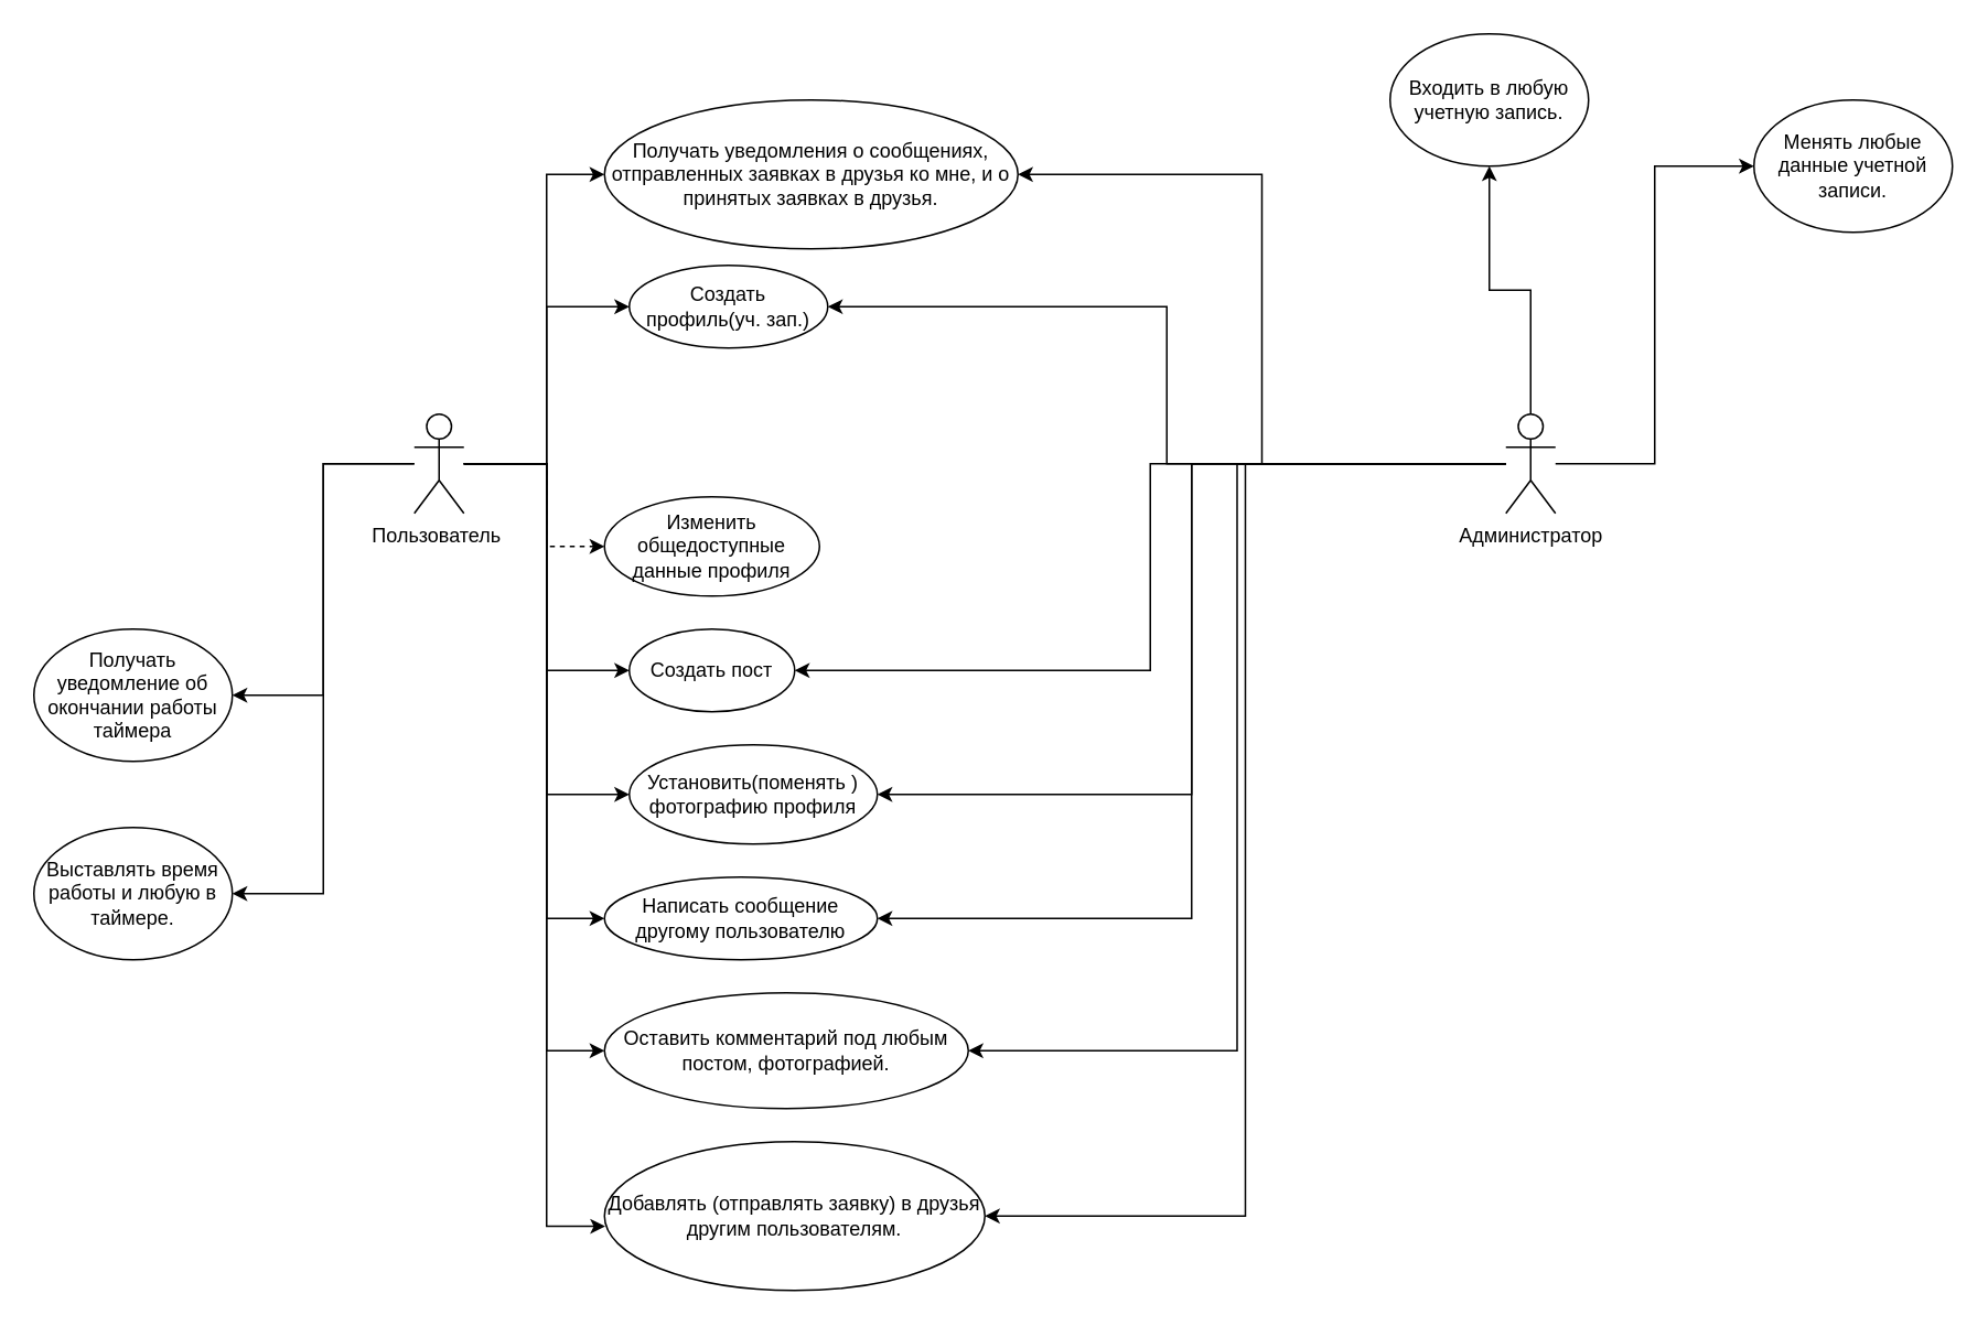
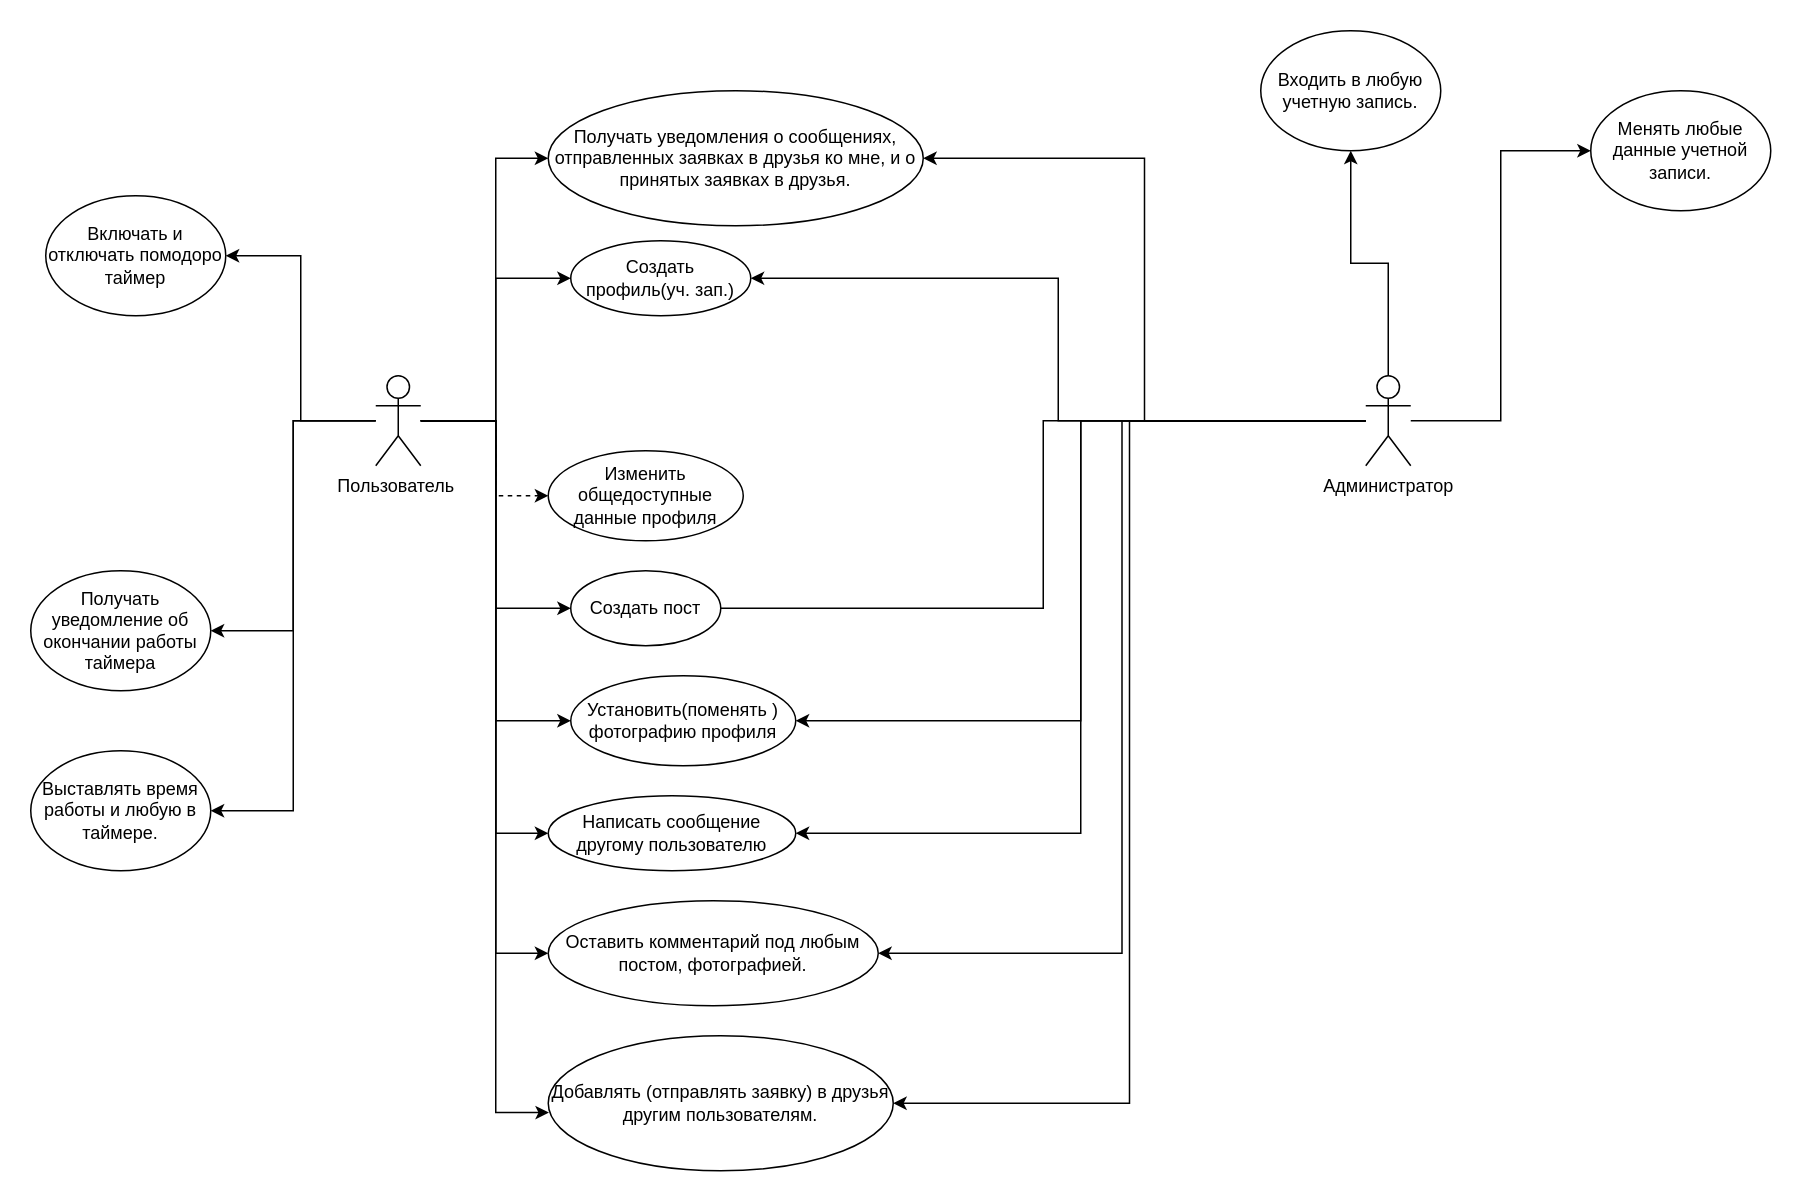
  <mxCell id="0" />
  <mxCell id="1" parent="0" />
  <mxCell id="2" style="edgeStyle=orthogonalEdgeStyle;rounded=0;orthogonalLoop=1;jettySize=auto;html=1;entryX=0;entryY=0.5;entryDx=0;entryDy=0;" parent="1" source="13" target="24" edge="1"><mxGeometry relative="1" as="geometry" /></mxCell>
  <mxCell id="3" style="edgeStyle=orthogonalEdgeStyle;rounded=0;orthogonalLoop=1;jettySize=auto;html=1;dashed=1;" parent="1" source="13" target="25" edge="1"><mxGeometry relative="1" as="geometry"><Array as="points"><mxPoint x="330" y="280" /><mxPoint x="330" y="330" /></Array></mxGeometry></mxCell>
  <mxCell id="4" style="edgeStyle=orthogonalEdgeStyle;rounded=0;orthogonalLoop=1;jettySize=auto;html=1;entryX=0;entryY=0.5;entryDx=0;entryDy=0;" parent="1" source="13" target="28" edge="1"><mxGeometry relative="1" as="geometry" /></mxCell>
  <mxCell id="5" style="edgeStyle=orthogonalEdgeStyle;rounded=0;orthogonalLoop=1;jettySize=auto;html=1;entryX=0;entryY=0.5;entryDx=0;entryDy=0;" parent="1" source="13" target="27" edge="1"><mxGeometry relative="1" as="geometry" /></mxCell>
  <mxCell id="6" style="edgeStyle=orthogonalEdgeStyle;rounded=0;orthogonalLoop=1;jettySize=auto;html=1;entryX=0;entryY=0.5;entryDx=0;entryDy=0;" parent="1" source="13" target="26" edge="1"><mxGeometry relative="1" as="geometry"><Array as="points"><mxPoint x="330" y="280" /><mxPoint x="330" y="555" /></Array></mxGeometry></mxCell>
  <mxCell id="7" style="edgeStyle=orthogonalEdgeStyle;rounded=0;orthogonalLoop=1;jettySize=auto;html=1;entryX=0;entryY=0.5;entryDx=0;entryDy=0;" parent="1" source="13" target="29" edge="1"><mxGeometry relative="1" as="geometry"><Array as="points"><mxPoint x="330" y="280" /><mxPoint x="330" y="635" /></Array></mxGeometry></mxCell>
  <mxCell id="8" style="edgeStyle=orthogonalEdgeStyle;rounded=0;orthogonalLoop=1;jettySize=auto;html=1;entryX=0.002;entryY=0.569;entryDx=0;entryDy=0;entryPerimeter=0;" parent="1" source="13" target="30" edge="1"><mxGeometry relative="1" as="geometry"><Array as="points"><mxPoint x="330" y="280" /><mxPoint x="330" y="741" /></Array></mxGeometry></mxCell>
  <mxCell id="9" style="edgeStyle=orthogonalEdgeStyle;rounded=0;orthogonalLoop=1;jettySize=auto;html=1;entryX=0;entryY=0.5;entryDx=0;entryDy=0;" parent="1" source="13" target="31" edge="1"><mxGeometry relative="1" as="geometry"><Array as="points"><mxPoint x="330" y="280" /><mxPoint x="330" y="105" /></Array></mxGeometry></mxCell>
+ <mxCell id="10" style="edgeStyle=orthogonalEdgeStyle;rounded=0;orthogonalLoop=1;jettySize=auto;html=1;entryX=1;entryY=0.5;entryDx=0;entryDy=0;" edge="1" parent="1" source="13" target="34"><mxGeometry relative="1" as="geometry" /></mxCell>
  <mxCell id="11" style="edgeStyle=orthogonalEdgeStyle;rounded=0;orthogonalLoop=1;jettySize=auto;html=1;entryX=1;entryY=0.5;entryDx=0;entryDy=0;" edge="1" parent="1" source="13" target="35"><mxGeometry relative="1" as="geometry" /></mxCell>
  <mxCell id="12" style="edgeStyle=orthogonalEdgeStyle;rounded=0;orthogonalLoop=1;jettySize=auto;html=1;entryX=1;entryY=0.5;entryDx=0;entryDy=0;" edge="1" parent="1" source="13" target="36"><mxGeometry relative="1" as="geometry" /></mxCell>
  <mxCell id="13" value="Пользователь&amp;nbsp;" style="shape=umlActor;verticalLabelPosition=bottom;verticalAlign=top;html=1;outlineConnect=0;" parent="1" vertex="1"><mxGeometry x="250" y="250" width="30" height="60" as="geometry" /></mxCell>
  <mxCell id="14" style="edgeStyle=orthogonalEdgeStyle;rounded=0;orthogonalLoop=1;jettySize=auto;html=1;entryX=1;entryY=0.5;entryDx=0;entryDy=0;" parent="1" source="23" target="31" edge="1"><mxGeometry relative="1" as="geometry"><mxPoint x="730" y="200" as="targetPoint" /></mxGeometry></mxCell>
  <mxCell id="15" style="edgeStyle=orthogonalEdgeStyle;rounded=0;orthogonalLoop=1;jettySize=auto;html=1;entryX=1;entryY=0.5;entryDx=0;entryDy=0;" parent="1" source="23" target="24" edge="1"><mxGeometry relative="1" as="geometry" /></mxCell>
- <mxCell id="16" style="edgeStyle=orthogonalEdgeStyle;rounded=0;orthogonalLoop=1;jettySize=auto;html=1;entryX=1;entryY=0.5;entryDx=0;entryDy=0;" parent="1" source="23" target="28" edge="1"><mxGeometry relative="1" as="geometry" /></mxCell>
+ <mxCell id="16" style="edgeStyle=orthogonalEdgeStyle;rounded=0;orthogonalLoop=1;jettySize=auto;html=1;entryX=1;entryY=0.5;entryDx=0;entryDy=0;endArrow=none;" parent="1" source="23" target="28" edge="1"><mxGeometry relative="1" as="geometry" /></mxCell>
  <mxCell id="17" style="edgeStyle=orthogonalEdgeStyle;rounded=0;orthogonalLoop=1;jettySize=auto;html=1;entryX=1;entryY=0.5;entryDx=0;entryDy=0;" parent="1" source="23" target="27" edge="1"><mxGeometry relative="1" as="geometry" /></mxCell>
  <mxCell id="18" style="edgeStyle=orthogonalEdgeStyle;rounded=0;orthogonalLoop=1;jettySize=auto;html=1;entryX=1;entryY=0.5;entryDx=0;entryDy=0;" parent="1" source="23" target="26" edge="1"><mxGeometry relative="1" as="geometry" /></mxCell>
  <mxCell id="19" style="edgeStyle=orthogonalEdgeStyle;rounded=0;orthogonalLoop=1;jettySize=auto;html=1;entryX=1;entryY=0.5;entryDx=0;entryDy=0;" parent="1" source="23" target="29" edge="1"><mxGeometry relative="1" as="geometry" /></mxCell>
  <mxCell id="20" style="edgeStyle=orthogonalEdgeStyle;rounded=0;orthogonalLoop=1;jettySize=auto;html=1;entryX=1;entryY=0.5;entryDx=0;entryDy=0;" parent="1" source="23" target="30" edge="1"><mxGeometry relative="1" as="geometry" /></mxCell>
  <mxCell id="21" style="edgeStyle=orthogonalEdgeStyle;rounded=0;orthogonalLoop=1;jettySize=auto;html=1;entryX=0.5;entryY=1;entryDx=0;entryDy=0;" parent="1" source="23" target="32" edge="1"><mxGeometry relative="1" as="geometry" /></mxCell>
  <mxCell id="22" style="edgeStyle=orthogonalEdgeStyle;rounded=0;orthogonalLoop=1;jettySize=auto;html=1;entryX=0;entryY=0.5;entryDx=0;entryDy=0;" parent="1" source="23" target="33" edge="1"><mxGeometry relative="1" as="geometry" /></mxCell>
  <mxCell id="23" value="Администратор&lt;br&gt;" style="shape=umlActor;verticalLabelPosition=bottom;verticalAlign=top;html=1;outlineConnect=0;" parent="1" vertex="1"><mxGeometry x="910" y="250" width="30" height="60" as="geometry" /></mxCell>
  <mxCell id="24" value="Создать профиль(уч. зап.)" style="ellipse;whiteSpace=wrap;html=1;" parent="1" vertex="1"><mxGeometry x="380" y="160" width="120" height="50" as="geometry" /></mxCell>
  <mxCell id="25" value="Изменить общедоступные данные профиля" style="ellipse;whiteSpace=wrap;html=1;" parent="1" vertex="1"><mxGeometry x="365" y="300" width="130" height="60" as="geometry" /></mxCell>
  <mxCell id="26" value="Написать сообщение другому пользователю" style="ellipse;whiteSpace=wrap;html=1;" parent="1" vertex="1"><mxGeometry x="365" y="530" width="165" height="50" as="geometry" /></mxCell>
  <mxCell id="27" value="Установить(поменять ) фотографию профиля" style="ellipse;whiteSpace=wrap;html=1;" parent="1" vertex="1"><mxGeometry x="380" y="450" width="150" height="60" as="geometry" /></mxCell>
  <mxCell id="28" value="Создать пост" style="ellipse;whiteSpace=wrap;html=1;" parent="1" vertex="1"><mxGeometry x="380" y="380" width="100" height="50" as="geometry" /></mxCell>
  <mxCell id="29" value="Оставить комментарий под любым постом, фотографией." style="ellipse;whiteSpace=wrap;html=1;" parent="1" vertex="1"><mxGeometry x="365" y="600" width="220" height="70" as="geometry" /></mxCell>
  <mxCell id="30" value="Добавлять (отправлять заявку) в друзья другим пользователям." style="ellipse;whiteSpace=wrap;html=1;" parent="1" vertex="1"><mxGeometry x="365" y="690" width="230" height="90" as="geometry" /></mxCell>
  <mxCell id="31" value="Получать уведомления о сообщениях, отправленных заявках в друзья ко мне, и о принятых заявках в друзья." style="ellipse;whiteSpace=wrap;html=1;" parent="1" vertex="1"><mxGeometry x="365" y="60" width="250" height="90" as="geometry" /></mxCell>
  <mxCell id="32" value="Входить в любую учетную запись." style="ellipse;whiteSpace=wrap;html=1;" parent="1" vertex="1"><mxGeometry x="840" y="20" width="120" height="80" as="geometry" /></mxCell>
  <mxCell id="33" value="Менять любые данные учетной записи." style="ellipse;whiteSpace=wrap;html=1;" parent="1" vertex="1"><mxGeometry x="1060" y="60" width="120" height="80" as="geometry" /></mxCell>
+ <mxCell id="34" value="Включать&amp;nbsp;и отключать помодоро таймер" style="ellipse;whiteSpace=wrap;html=1;" vertex="1" parent="1"><mxGeometry x="30" y="130" width="120" height="80" as="geometry" /></mxCell>
  <mxCell id="35" value="Получать уведомление об окончании работы таймера&lt;br&gt;" style="ellipse;whiteSpace=wrap;html=1;" vertex="1" parent="1"><mxGeometry x="20" y="380" width="120" height="80" as="geometry" /></mxCell>
  <mxCell id="36" value="Выставлять время работы и любую в таймере." style="ellipse;whiteSpace=wrap;html=1;" vertex="1" parent="1"><mxGeometry x="20" y="500" width="120" height="80" as="geometry" /></mxCell>
